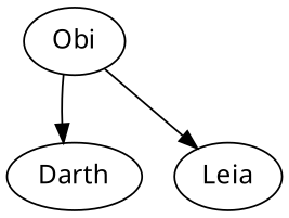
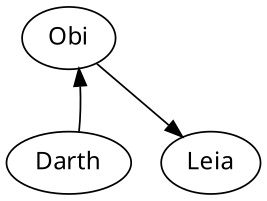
  digraph {
    rankdir=TB
    node [fillcolor=white fontname=Avenir style=filled]
    edge [fontname=Avenir]
    Obi
    Darth
    Leia
-   Obi -> Darth
+   Darth -> Obi
    Obi -> Leia
  }
